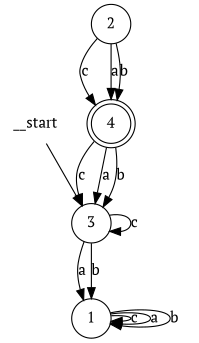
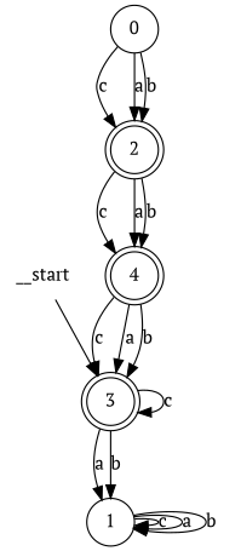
  digraph {
    fontname="PT Serif"
    node [fontname="PT Serif" shape=doublecircle]
    edge [fontname="PT Serif"]
    __start [shape=none]
-   n2 [label=3 shape=circle]
-   n4 [label=2 shape=circle]
+   n2 [label=3]
+   n3 [label=0 shape=circle]
+   n4 [label=2]
    n5 [label=4]
    n6 [label=1 shape=circle]
    __start -> n2
    n2 -> n2 [label=c]
    n2 -> n6 [label=a]
    n2 -> n6 [label=b]
+   n3 -> n4 [label=c]
+   n3 -> n4 [label=a]
+   n3 -> n4 [label=b]
    n4 -> n5 [label=c]
    n4 -> n5 [label=a]
    n4 -> n5 [label=b]
    n5 -> n2 [label=c]
    n5 -> n2 [label=a]
    n5 -> n2 [label=b]
    n6 -> n6 [label=c]
    n6 -> n6 [label=a]
    n6 -> n6 [label=b]
  }
